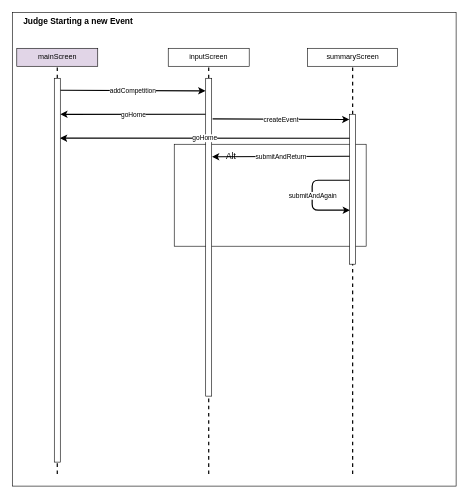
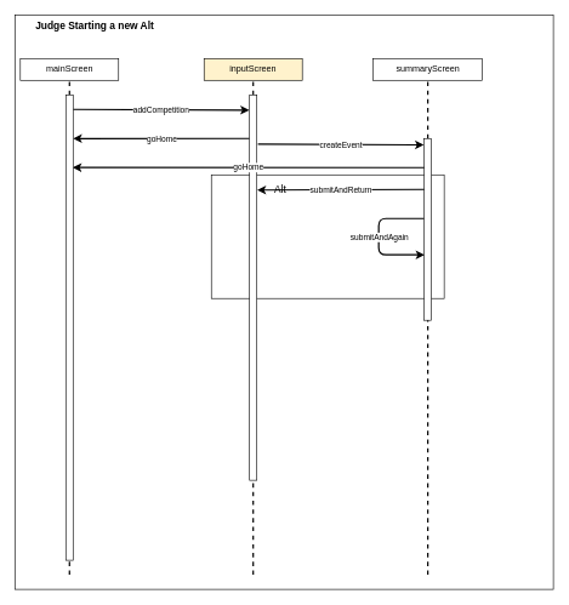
  <mxCell id="0" />
  <mxCell id="1" parent="0" />
  <mxCell id="2" value="" style="rounded=0;whiteSpace=wrap;html=1;fontSize=14;" parent="1" vertex="1"><mxGeometry x="20" y="20" width="740" height="790" as="geometry" /></mxCell>
  <mxCell id="3" value="" style="endArrow=none;dashed=1;html=1;strokeWidth=2;" parent="1" edge="1"><mxGeometry width="50" height="50" relative="1" as="geometry"><mxPoint x="347.5" y="790" as="sourcePoint" /><mxPoint x="347.5" y="110" as="targetPoint" /></mxGeometry></mxCell>
  <mxCell id="4" value="" style="endArrow=none;dashed=1;html=1;strokeWidth=2;" parent="1" edge="1"><mxGeometry width="50" height="50" relative="1" as="geometry"><mxPoint x="95" y="790" as="sourcePoint" /><mxPoint x="95" y="110" as="targetPoint" /></mxGeometry></mxCell>
  <mxCell id="5" value="" style="endArrow=none;dashed=1;html=1;strokeWidth=2;" parent="1" edge="1"><mxGeometry width="50" height="50" relative="1" as="geometry"><mxPoint x="587.5" y="790" as="sourcePoint" /><mxPoint x="587.5" y="110" as="targetPoint" /></mxGeometry></mxCell>
  <mxCell id="6" value="" style="rounded=0;whiteSpace=wrap;html=1;fontSize=14;" parent="1" vertex="1"><mxGeometry x="290" y="240" width="320" height="170" as="geometry" /></mxCell>
- <mxCell id="7" value="mainScreen" style="rounded=0;whiteSpace=wrap;html=1;fillColor=#e1d5e7;" parent="1" vertex="1"><mxGeometry x="27.5" y="80" width="135" height="30" as="geometry" /></mxCell>
- <mxCell id="8" value="Judge Starting a new Event" style="text;html=1;strokeColor=none;fillColor=none;align=center;verticalAlign=middle;whiteSpace=wrap;rounded=0;fontSize=14;fontStyle=1" parent="1" vertex="1"><mxGeometry x="20" y="30" width="220" height="10" as="geometry" /></mxCell>
- <mxCell id="9" value="inputScreen" style="rounded=0;whiteSpace=wrap;html=1;" parent="1" vertex="1"><mxGeometry x="280" y="80" width="135" height="30" as="geometry" /></mxCell>
+ <mxCell id="7" value="mainScreen" style="rounded=0;whiteSpace=wrap;html=1;" parent="1" vertex="1"><mxGeometry x="27.5" y="80" width="135" height="30" as="geometry" /></mxCell>
+ <mxCell id="8" value="Judge Starting a new Alt" style="text;html=1;strokeColor=none;fillColor=none;align=center;verticalAlign=middle;whiteSpace=wrap;rounded=0;fontSize=14;fontStyle=1" parent="1" vertex="1"><mxGeometry x="20" y="30" width="220" height="10" as="geometry" /></mxCell>
+ <mxCell id="9" value="inputScreen" style="rounded=0;whiteSpace=wrap;html=1;fillColor=#fff2cc;" parent="1" vertex="1"><mxGeometry x="280" y="80" width="135" height="30" as="geometry" /></mxCell>
  <mxCell id="10" value="summaryScreen" style="rounded=0;whiteSpace=wrap;html=1;" parent="1" vertex="1"><mxGeometry x="512.5" y="80" width="150" height="30" as="geometry" /></mxCell>
  <mxCell id="11" value="" style="endArrow=classic;html=1;strokeWidth=2;fontSize=14;entryX=1;entryY=0.094;entryDx=0;entryDy=0;entryPerimeter=0;" parent="1" target="24" edge="1"><mxGeometry relative="1" as="geometry"><mxPoint x="342.5" y="190" as="sourcePoint" /><mxPoint x="110" y="190" as="targetPoint" /></mxGeometry></mxCell>
  <mxCell id="12" value="goHome" style="edgeLabel;resizable=0;html=1;align=center;verticalAlign=middle;" parent="11" connectable="0" vertex="1"><mxGeometry relative="1" as="geometry" /></mxCell>
  <mxCell id="13" value="" style="endArrow=classic;html=1;strokeWidth=2;fontSize=14;entryX=-0.05;entryY=0.035;entryDx=0;entryDy=0;entryPerimeter=0;exitX=1.15;exitY=0.128;exitDx=0;exitDy=0;exitPerimeter=0;" parent="1" target="20" edge="1" source="21"><mxGeometry relative="1" as="geometry"><mxPoint x="352.5" y="150" as="sourcePoint" /><mxPoint x="472.5" y="150" as="targetPoint" /></mxGeometry></mxCell>
  <mxCell id="14" value="createEvent" style="edgeLabel;resizable=0;html=1;align=center;verticalAlign=middle;" parent="13" connectable="0" vertex="1"><mxGeometry relative="1" as="geometry" /></mxCell>
  <mxCell id="15" value="" style="endArrow=classic;html=1;strokeWidth=2;fontSize=14;" parent="1" edge="1"><mxGeometry relative="1" as="geometry"><mxPoint x="582.5" y="300" as="sourcePoint" /><mxPoint x="583" y="350" as="targetPoint" /><Array as="points"><mxPoint x="520" y="300" /><mxPoint x="520" y="350" /></Array></mxGeometry></mxCell>
  <mxCell id="16" value="submitAndAgain" style="edgeLabel;resizable=0;html=1;align=center;verticalAlign=middle;" parent="15" connectable="0" vertex="1"><mxGeometry relative="1" as="geometry"><mxPoint as="offset" /></mxGeometry></mxCell>
  <mxCell id="17" value="" style="endArrow=classic;html=1;strokeWidth=2;" parent="1" edge="1"><mxGeometry relative="1" as="geometry"><mxPoint x="100" y="150" as="sourcePoint" /><mxPoint x="342" y="151" as="targetPoint" /></mxGeometry></mxCell>
  <mxCell id="18" value="addCompetition" style="edgeLabel;resizable=0;html=1;align=center;verticalAlign=middle;" parent="17" connectable="0" vertex="1"><mxGeometry relative="1" as="geometry" /></mxCell>
  <mxCell id="19" value="Alt" style="text;html=1;strokeColor=none;fillColor=none;align=center;verticalAlign=middle;whiteSpace=wrap;rounded=0;fontSize=14;" parent="1" vertex="1"><mxGeometry x="365" y="250" width="40" height="20" as="geometry" /></mxCell>
  <mxCell id="20" value="" style="rounded=0;whiteSpace=wrap;html=1;" parent="1" vertex="1"><mxGeometry x="582.5" y="190" width="10" height="250" as="geometry" /></mxCell>
  <mxCell id="21" value="" style="rounded=0;whiteSpace=wrap;html=1;" parent="1" vertex="1"><mxGeometry x="342.5" y="130" width="10" height="530" as="geometry" /></mxCell>
  <mxCell id="22" value="" style="endArrow=classic;html=1;strokeWidth=2;fontSize=14;entryX=0.95;entryY=0.156;entryDx=0;entryDy=0;entryPerimeter=0;" parent="1" target="24" edge="1"><mxGeometry relative="1" as="geometry"><mxPoint x="582.5" y="230" as="sourcePoint" /><mxPoint x="340" y="230.16" as="targetPoint" /></mxGeometry></mxCell>
  <mxCell id="23" value="goHome" style="edgeLabel;resizable=0;html=1;align=center;verticalAlign=middle;" parent="22" connectable="0" vertex="1"><mxGeometry relative="1" as="geometry" /></mxCell>
  <mxCell id="24" value="" style="rounded=0;whiteSpace=wrap;html=1;" parent="1" vertex="1"><mxGeometry x="90" y="130" width="10" height="640" as="geometry" /></mxCell>
  <mxCell id="25" value="" style="endArrow=classic;html=1;strokeWidth=2;fontSize=14;entryX=1.05;entryY=0.247;entryDx=0;entryDy=0;entryPerimeter=0;" edge="1" parent="1" target="21"><mxGeometry relative="1" as="geometry"><mxPoint x="582.5" y="260" as="sourcePoint" /><mxPoint x="430" y="260" as="targetPoint" /></mxGeometry></mxCell>
  <mxCell id="26" value="submitAndReturn" style="edgeLabel;resizable=0;html=1;align=center;verticalAlign=middle;" connectable="0" vertex="1" parent="25"><mxGeometry relative="1" as="geometry" /></mxCell>
